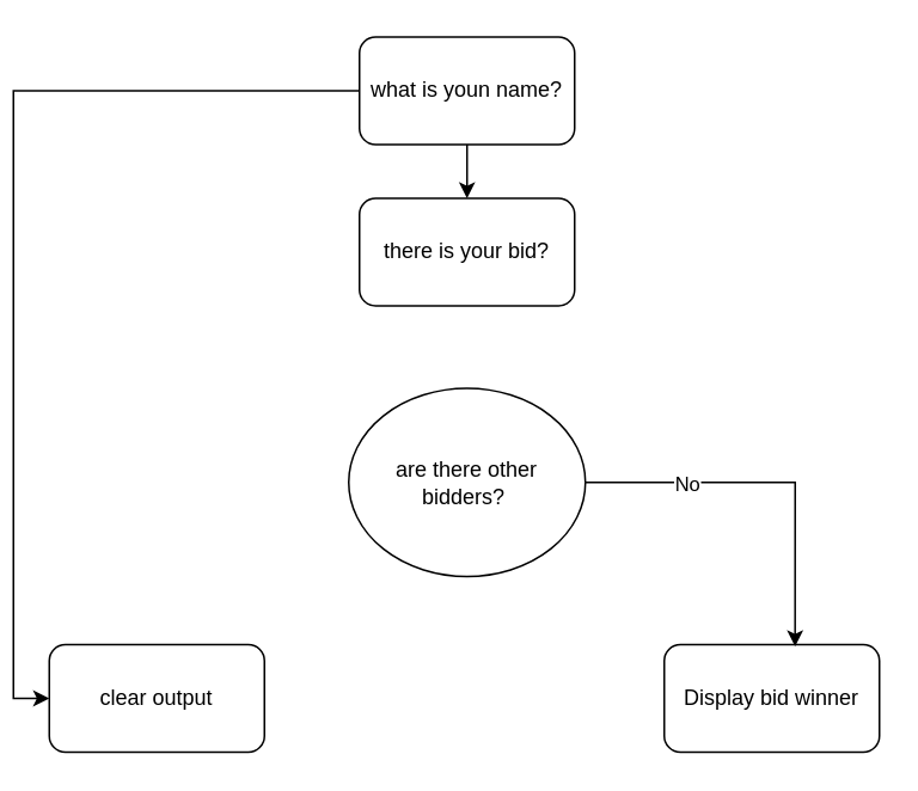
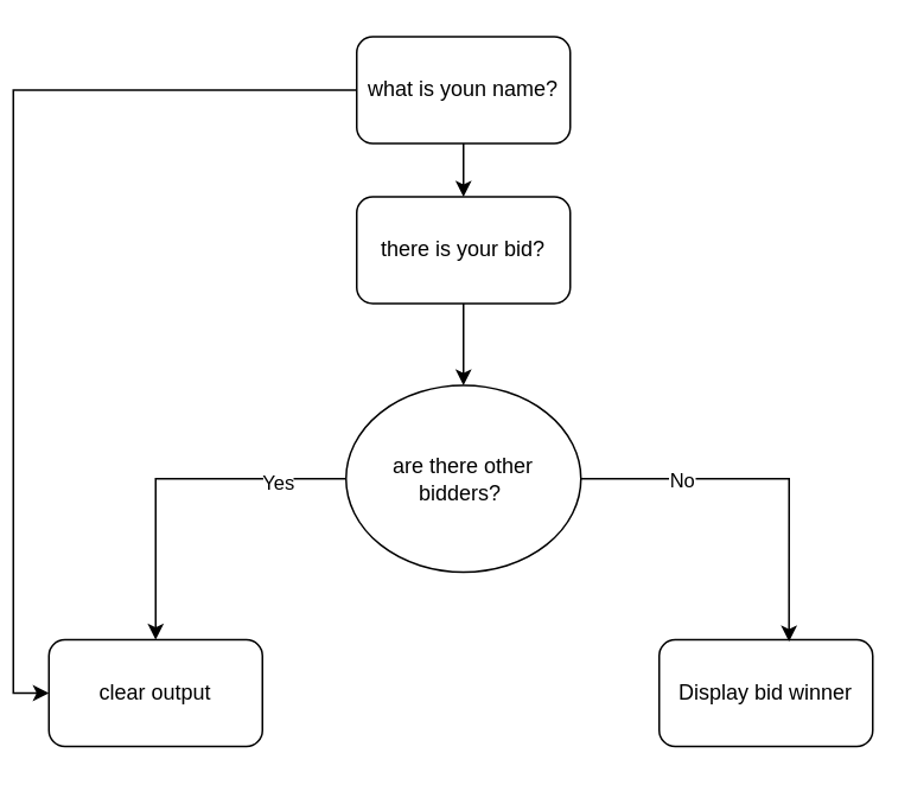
  <mxCell id="0" />
  <mxCell id="1" parent="0" />
  <mxCell id="2" style="edgeStyle=orthogonalEdgeStyle;rounded=0;orthogonalLoop=1;jettySize=auto;html=1;entryX=0.5;entryY=0;entryDx=0;entryDy=0;" edge="1" parent="1" source="4" target="6"><mxGeometry relative="1" as="geometry" /></mxCell>
  <mxCell id="3" style="edgeStyle=orthogonalEdgeStyle;rounded=0;orthogonalLoop=1;jettySize=auto;html=1;entryX=0;entryY=0.5;entryDx=0;entryDy=0;" edge="1" parent="1" source="4" target="10"><mxGeometry relative="1" as="geometry" /></mxCell>
  <mxCell id="4" value="what is youn name?" style="rounded=1;whiteSpace=wrap;html=1;" vertex="1" parent="1"><mxGeometry x="193" y="20" width="120" height="60" as="geometry" /></mxCell>
+ <mxCell id="5" style="edgeStyle=orthogonalEdgeStyle;rounded=0;orthogonalLoop=1;jettySize=auto;html=1;entryX=0.5;entryY=0;entryDx=0;entryDy=0;" edge="1" parent="1" source="6" target="9"><mxGeometry relative="1" as="geometry" /></mxCell>
  <mxCell id="6" value="there is your bid?" style="rounded=1;whiteSpace=wrap;html=1;" vertex="1" parent="1"><mxGeometry x="193" y="110" width="120" height="60" as="geometry" /></mxCell>
+ <mxCell id="7" style="edgeStyle=orthogonalEdgeStyle;rounded=0;orthogonalLoop=1;jettySize=auto;html=1;entryX=0.5;entryY=0;entryDx=0;entryDy=0;" edge="1" parent="1" source="9" target="10"><mxGeometry relative="1" as="geometry" /></mxCell>
+ <mxCell id="8" value="Yes" style="edgeLabel;html=1;align=center;verticalAlign=middle;resizable=0;points=[];" vertex="1" connectable="0" parent="7"><mxGeometry x="-0.605" y="2" relative="1" as="geometry"><mxPoint as="offset" /></mxGeometry></mxCell>
  <mxCell id="9" value="are there other bidders?&amp;nbsp;" style="ellipse;whiteSpace=wrap;html=1;" vertex="1" parent="1"><mxGeometry x="187" y="216" width="132" height="105" as="geometry" /></mxCell>
  <mxCell id="10" value="clear output" style="rounded=1;whiteSpace=wrap;html=1;" vertex="1" parent="1"><mxGeometry x="20" y="359" width="120" height="60" as="geometry" /></mxCell>
  <mxCell id="11" value="Display bid winner" style="rounded=1;whiteSpace=wrap;html=1;" vertex="1" parent="1"><mxGeometry x="363" y="359" width="120" height="60" as="geometry" /></mxCell>
  <mxCell id="12" style="edgeStyle=orthogonalEdgeStyle;rounded=0;orthogonalLoop=1;jettySize=auto;html=1;entryX=0.608;entryY=0.017;entryDx=0;entryDy=0;entryPerimeter=0;" edge="1" parent="1" source="9" target="11"><mxGeometry relative="1" as="geometry" /></mxCell>
  <mxCell id="13" value="No" style="edgeLabel;html=1;align=center;verticalAlign=middle;resizable=0;points=[];" vertex="1" connectable="0" parent="12"><mxGeometry x="-0.463" relative="1" as="geometry"><mxPoint y="1" as="offset" /></mxGeometry></mxCell>
